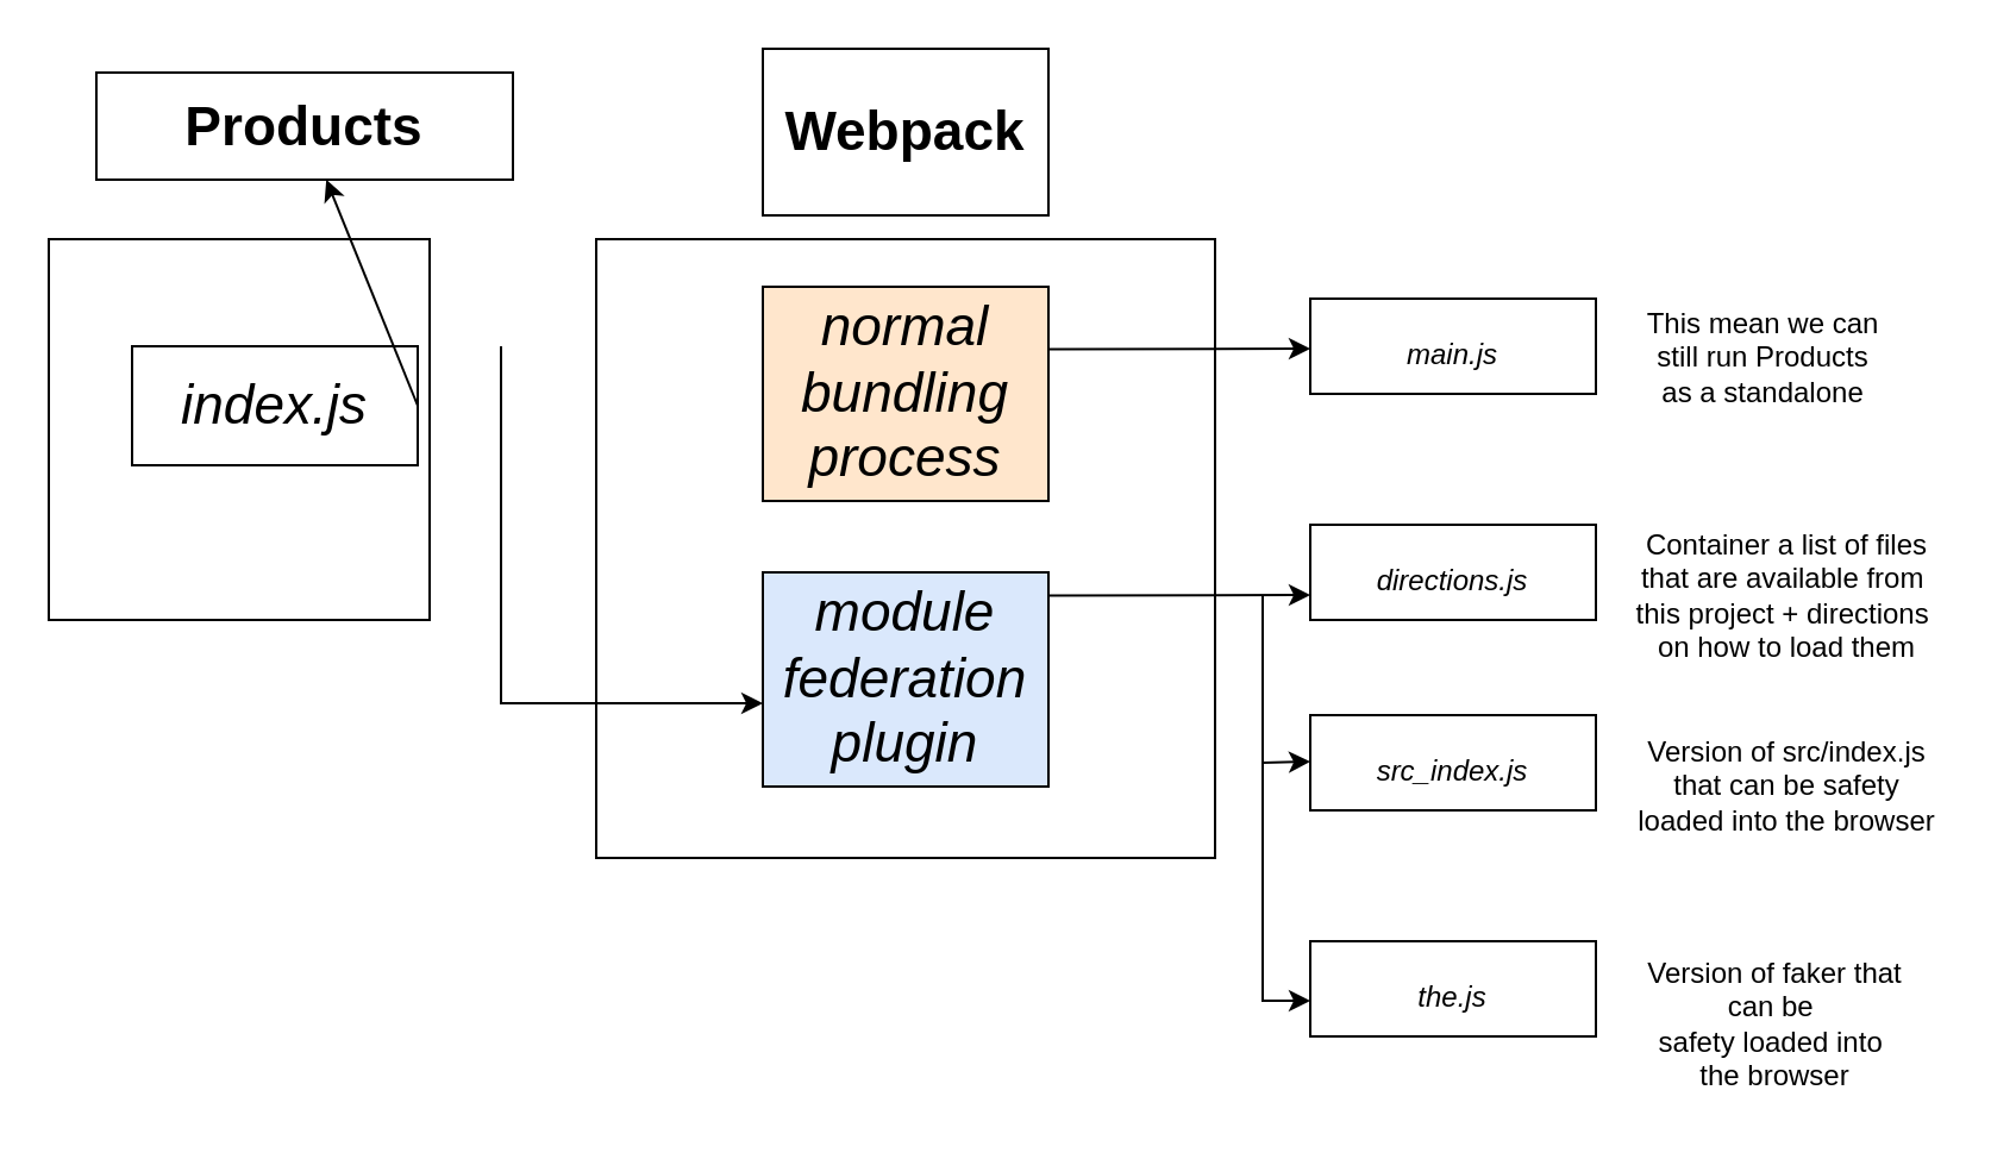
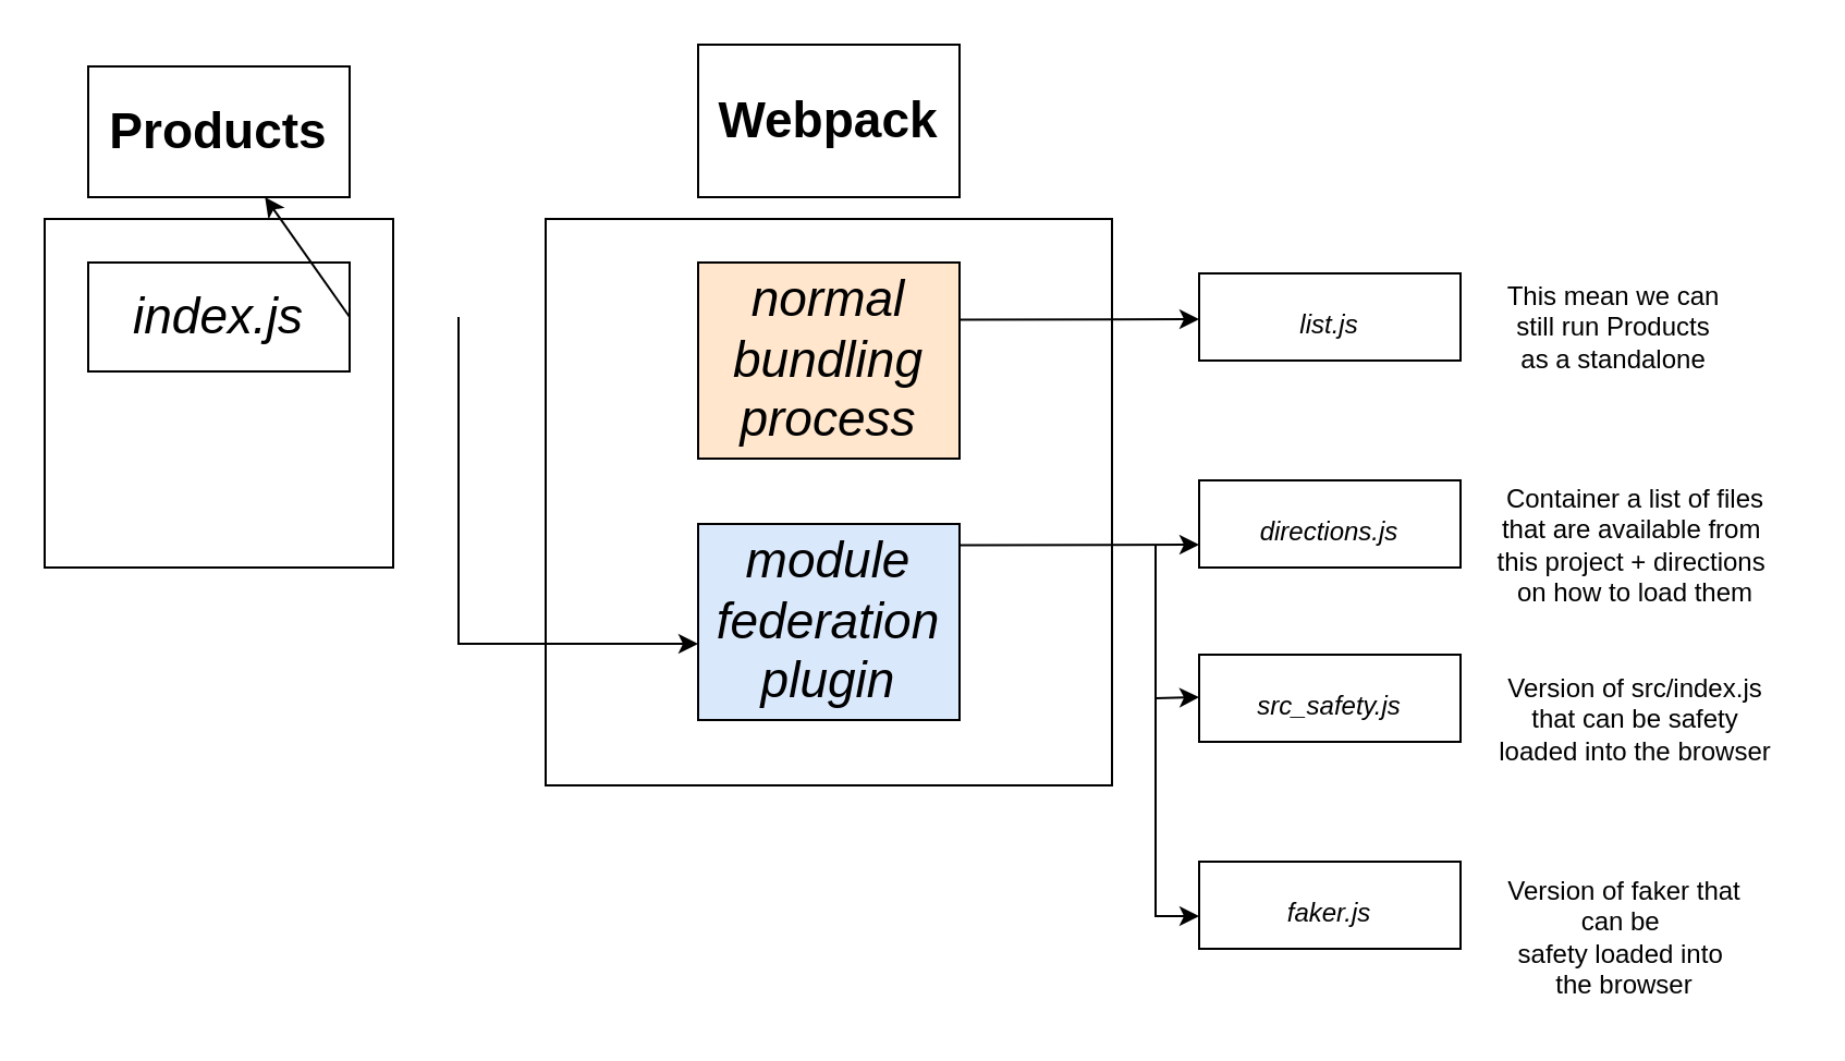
  <mxCell id="0" />
  <mxCell id="1" parent="0" />
  <mxCell id="2" value="" style="whiteSpace=wrap;html=1;aspect=fixed;" vertex="1" parent="1"><mxGeometry x="20" y="100" width="160" height="160" as="geometry" /></mxCell>
  <mxCell id="3" value="" style="whiteSpace=wrap;html=1;aspect=fixed;fontSize=23;" vertex="1" parent="1"><mxGeometry x="250" y="100" width="260" height="260" as="geometry" /></mxCell>
- <mxCell id="4" value="&lt;b&gt;Products&lt;/b&gt;" style="rounded=0;whiteSpace=wrap;html=1;fontSize=23;" vertex="1" parent="1"><mxGeometry x="40" y="30" width="175" height="45" as="geometry" /></mxCell>
+ <mxCell id="4" value="&lt;b&gt;Products&lt;/b&gt;" style="rounded=0;whiteSpace=wrap;html=1;fontSize=23;" vertex="1" parent="1"><mxGeometry x="40" y="30" width="120" height="60" as="geometry" /></mxCell>
  <mxCell id="5" value="&lt;b&gt;Webpack&lt;/b&gt;" style="rounded=0;whiteSpace=wrap;html=1;fontSize=23;" vertex="1" parent="1"><mxGeometry x="320" y="20" width="120" height="70" as="geometry" /></mxCell>
- <mxCell id="6" value="&lt;i&gt;index.js&lt;/i&gt;" style="rounded=0;whiteSpace=wrap;html=1;fontSize=23;" vertex="1" parent="1"><mxGeometry x="55" y="145" width="120" height="50" as="geometry" /></mxCell>
+ <mxCell id="6" value="&lt;i&gt;index.js&lt;/i&gt;" style="rounded=0;whiteSpace=wrap;html=1;fontSize=23;" vertex="1" parent="1"><mxGeometry x="40" y="120" width="120" height="50" as="geometry" /></mxCell>
  <mxCell id="7" value="" style="endArrow=classic;html=1;rounded=0;fontSize=23;exitX=1;exitY=0.5;exitDx=0;exitDy=0;" edge="1" parent="1" source="6" target="4"><mxGeometry width="50" height="50" relative="1" as="geometry"><mxPoint x="390" y="360" as="sourcePoint" /><mxPoint x="230" y="145" as="targetPoint" /></mxGeometry></mxCell>
  <mxCell id="8" value="&lt;i&gt;normal bundling process&lt;/i&gt;" style="rounded=0;whiteSpace=wrap;html=1;fontSize=23;fillColor=#ffe6cc;" vertex="1" parent="1"><mxGeometry x="320" y="120" width="120" height="90" as="geometry" /></mxCell>
  <mxCell id="9" value="&lt;i&gt;module federation plugin&lt;/i&gt;" style="rounded=0;whiteSpace=wrap;html=1;fontSize=23;fillColor=#dae8fc;" vertex="1" parent="1"><mxGeometry x="320" y="240" width="120" height="90" as="geometry" /></mxCell>
  <mxCell id="10" value="" style="endArrow=classic;html=1;rounded=0;fontSize=12;entryX=0;entryY=0.667;entryDx=0;entryDy=0;entryPerimeter=0;" edge="1" parent="1"><mxGeometry width="50" height="50" relative="1" as="geometry"><mxPoint x="210" y="145" as="sourcePoint" /><mxPoint x="320" y="295.03" as="targetPoint" /><Array as="points"><mxPoint x="210" y="295" /></Array></mxGeometry></mxCell>
- <mxCell id="11" value="&lt;i&gt;&lt;font style=&quot;font-size: 12px;&quot;&gt;main.js&lt;/font&gt;&lt;br&gt;&lt;/i&gt;" style="rounded=0;whiteSpace=wrap;html=1;fontSize=23;" vertex="1" parent="1"><mxGeometry x="550" y="125" width="120" height="40" as="geometry" /></mxCell>
+ <mxCell id="11" value="&lt;i&gt;&lt;font style=&quot;font-size: 12px;&quot;&gt;list.js&lt;/font&gt;&lt;br&gt;&lt;/i&gt;" style="rounded=0;whiteSpace=wrap;html=1;fontSize=23;" vertex="1" parent="1"><mxGeometry x="550" y="125" width="120" height="40" as="geometry" /></mxCell>
  <mxCell id="12" value="&lt;i&gt;&lt;span style=&quot;font-size: 12px;&quot;&gt;directions.js&lt;/span&gt;&lt;br&gt;&lt;/i&gt;" style="rounded=0;whiteSpace=wrap;html=1;fontSize=23;" vertex="1" parent="1"><mxGeometry x="550" y="220" width="120" height="40" as="geometry" /></mxCell>
- <mxCell id="13" value="&lt;i&gt;&lt;font style=&quot;font-size: 12px;&quot;&gt;src_index.js&lt;/font&gt;&lt;br&gt;&lt;/i&gt;" style="rounded=0;whiteSpace=wrap;html=1;fontSize=23;" vertex="1" parent="1"><mxGeometry x="550" y="300" width="120" height="40" as="geometry" /></mxCell>
- <mxCell id="14" value="&lt;i&gt;&lt;font style=&quot;font-size: 12px;&quot;&gt;the.js&lt;/font&gt;&lt;br&gt;&lt;/i&gt;" style="rounded=0;whiteSpace=wrap;html=1;fontSize=23;" vertex="1" parent="1"><mxGeometry x="550" y="395" width="120" height="40" as="geometry" /></mxCell>
+ <mxCell id="13" value="&lt;i&gt;&lt;font style=&quot;font-size: 12px;&quot;&gt;src_safety.js&lt;/font&gt;&lt;br&gt;&lt;/i&gt;" style="rounded=0;whiteSpace=wrap;html=1;fontSize=23;" vertex="1" parent="1"><mxGeometry x="550" y="300" width="120" height="40" as="geometry" /></mxCell>
+ <mxCell id="14" value="&lt;i&gt;&lt;font style=&quot;font-size: 12px;&quot;&gt;faker.js&lt;/font&gt;&lt;br&gt;&lt;/i&gt;" style="rounded=0;whiteSpace=wrap;html=1;fontSize=23;" vertex="1" parent="1"><mxGeometry x="550" y="395" width="120" height="40" as="geometry" /></mxCell>
  <mxCell id="15" value="" style="endArrow=classic;html=1;rounded=0;fontSize=23;exitX=1;exitY=0.5;exitDx=0;exitDy=0;" edge="1" parent="1"><mxGeometry width="50" height="50" relative="1" as="geometry"><mxPoint x="440" y="146.25" as="sourcePoint" /><mxPoint x="550" y="146" as="targetPoint" /></mxGeometry></mxCell>
  <mxCell id="16" value="This mean we can &lt;br&gt;still run Products &lt;br&gt;as a standalone" style="text;html=1;align=center;verticalAlign=middle;resizable=0;points=[];autosize=1;strokeColor=none;fillColor=none;fontSize=12;" vertex="1" parent="1"><mxGeometry x="680" y="120" width="120" height="60" as="geometry" /></mxCell>
  <mxCell id="17" value="Container a list of files&lt;br&gt;that are available from&amp;nbsp;&lt;br&gt;this project + directions&amp;nbsp;&lt;br&gt;on how to load them" style="text;html=1;align=center;verticalAlign=middle;resizable=0;points=[];autosize=1;strokeColor=none;fillColor=none;fontSize=12;" vertex="1" parent="1"><mxGeometry x="675" y="215" width="150" height="70" as="geometry" /></mxCell>
  <mxCell id="18" value="Version of faker that&lt;br&gt;can be&amp;nbsp;&lt;br&gt;safety loaded into&amp;nbsp;&lt;br&gt;the browser" style="text;html=1;align=center;verticalAlign=middle;resizable=0;points=[];autosize=1;strokeColor=none;fillColor=none;fontSize=12;" vertex="1" parent="1"><mxGeometry x="680" y="395" width="130" height="70" as="geometry" /></mxCell>
  <mxCell id="19" value="Version of src/index.js&lt;br&gt;that can be safety&lt;br&gt;loaded into the browser" style="text;html=1;align=center;verticalAlign=middle;resizable=0;points=[];autosize=1;strokeColor=none;fillColor=none;fontSize=12;" vertex="1" parent="1"><mxGeometry x="675" y="300" width="150" height="60" as="geometry" /></mxCell>
  <mxCell id="20" value="" style="endArrow=classic;html=1;rounded=0;fontSize=12;entryX=0;entryY=0.667;entryDx=0;entryDy=0;entryPerimeter=0;" edge="1" parent="1"><mxGeometry width="50" height="50" relative="1" as="geometry"><mxPoint x="530" y="250" as="sourcePoint" /><mxPoint x="550" y="420.03" as="targetPoint" /><Array as="points"><mxPoint x="530" y="340" /><mxPoint x="530" y="420" /></Array></mxGeometry></mxCell>
  <mxCell id="21" value="" style="endArrow=classic;html=1;rounded=0;fontSize=23;exitX=1;exitY=0.5;exitDx=0;exitDy=0;" edge="1" parent="1"><mxGeometry width="50" height="50" relative="1" as="geometry"><mxPoint x="440" y="249.75" as="sourcePoint" /><mxPoint x="550" y="249.5" as="targetPoint" /></mxGeometry></mxCell>
  <mxCell id="22" value="" style="endArrow=classic;html=1;rounded=0;fontSize=23;" edge="1" parent="1"><mxGeometry width="50" height="50" relative="1" as="geometry"><mxPoint x="530" y="320" as="sourcePoint" /><mxPoint x="550" y="319.5" as="targetPoint" /></mxGeometry></mxCell>
